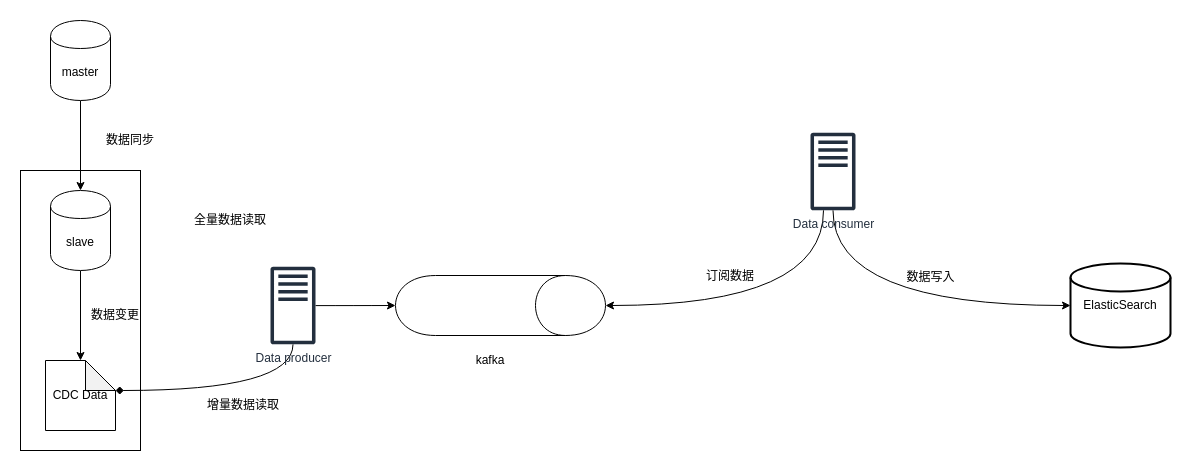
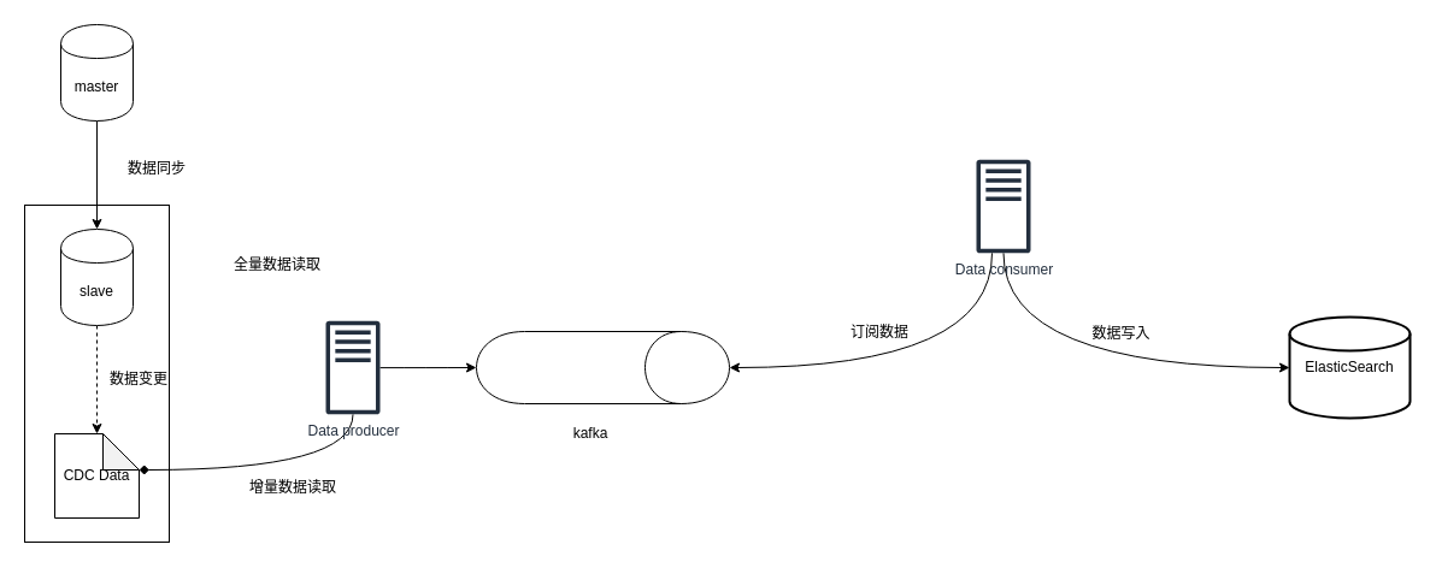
  <mxCell id="0" />
  <mxCell id="1" parent="0" />
  <mxCell id="2" value="" style="rounded=0;whiteSpace=wrap;html=1;" vertex="1" parent="1"><mxGeometry x="20" y="170" width="120" height="280" as="geometry" /></mxCell>
  <mxCell id="3" style="edgeStyle=orthogonalEdgeStyle;rounded=0;orthogonalLoop=1;jettySize=auto;html=1;entryX=0.5;entryY=0;entryDx=0;entryDy=0;" edge="1" parent="1" source="4" target="6"><mxGeometry relative="1" as="geometry" /></mxCell>
  <mxCell id="4" value="master" style="shape=cylinder;whiteSpace=wrap;html=1;boundedLbl=1;backgroundOutline=1;" vertex="1" parent="1"><mxGeometry x="50" y="20" width="60" height="80" as="geometry" /></mxCell>
- <mxCell id="5" style="edgeStyle=orthogonalEdgeStyle;rounded=0;orthogonalLoop=1;jettySize=auto;html=1;" edge="1" parent="1" source="6" target="8"><mxGeometry relative="1" as="geometry" /></mxCell>
+ <mxCell id="5" style="edgeStyle=orthogonalEdgeStyle;rounded=0;orthogonalLoop=1;jettySize=auto;html=1;dashed=1;" edge="1" parent="1" source="6" target="8"><mxGeometry relative="1" as="geometry" /></mxCell>
  <mxCell id="6" value="slave" style="shape=cylinder;whiteSpace=wrap;html=1;boundedLbl=1;backgroundOutline=1;" vertex="1" parent="1"><mxGeometry x="50" y="190" width="60" height="80" as="geometry" /></mxCell>
  <mxCell id="7" value="数据同步" style="text;html=1;strokeColor=none;fillColor=none;align=center;verticalAlign=middle;whiteSpace=wrap;rounded=0;" vertex="1" parent="1"><mxGeometry x="100" y="130" width="60" height="20" as="geometry" /></mxCell>
  <mxCell id="8" value="CDC Data" style="shape=note;whiteSpace=wrap;html=1;backgroundOutline=1;darkOpacity=0.05;" vertex="1" parent="1"><mxGeometry x="45" y="360" width="70" height="70" as="geometry" /></mxCell>
  <mxCell id="9" value="数据变更" style="text;html=1;strokeColor=none;fillColor=none;align=center;verticalAlign=middle;whiteSpace=wrap;rounded=0;" vertex="1" parent="1"><mxGeometry x="90" y="305" width="50" height="20" as="geometry" /></mxCell>
  <mxCell id="10" style="edgeStyle=orthogonalEdgeStyle;curved=1;rounded=0;orthogonalLoop=1;jettySize=auto;html=1;entryX=0;entryY=0;entryDx=70;entryDy=30;entryPerimeter=0;endArrow=diamond;" edge="1" parent="1" source="12" target="8"><mxGeometry relative="1" as="geometry"><Array as="points"><mxPoint x="293" y="390" /></Array></mxGeometry></mxCell>
  <mxCell id="11" style="edgeStyle=orthogonalEdgeStyle;curved=1;rounded=0;orthogonalLoop=1;jettySize=auto;html=1;entryX=0.5;entryY=1;entryDx=0;entryDy=0;" edge="1" parent="1" source="12" target="15"><mxGeometry relative="1" as="geometry" /></mxCell>
  <mxCell id="12" value="Data producer" style="outlineConnect=0;fontColor=#232F3E;gradientColor=none;fillColor=#232F3E;strokeColor=none;dashed=0;verticalLabelPosition=bottom;verticalAlign=top;align=center;html=1;fontSize=12;fontStyle=0;aspect=fixed;pointerEvents=1;shape=mxgraph.aws4.traditional_server;" vertex="1" parent="1"><mxGeometry x="270" y="266" width="45" height="78" as="geometry" /></mxCell>
  <mxCell id="13" value="全量数据读取" style="text;html=1;strokeColor=none;fillColor=none;align=center;verticalAlign=middle;whiteSpace=wrap;rounded=0;" vertex="1" parent="1"><mxGeometry x="180" y="210" width="100" height="20" as="geometry" /></mxCell>
  <mxCell id="14" value="增量数据读取" style="text;html=1;strokeColor=none;fillColor=none;align=center;verticalAlign=middle;whiteSpace=wrap;rounded=0;" vertex="1" parent="1"><mxGeometry x="192.5" y="395" width="100" height="20" as="geometry" /></mxCell>
  <mxCell id="15" value="" style="shape=cylinder;whiteSpace=wrap;html=1;boundedLbl=1;backgroundOutline=1;rotation=90;" vertex="1" parent="1"><mxGeometry x="470" y="200" width="60" height="210" as="geometry" /></mxCell>
  <mxCell id="16" value="kafka" style="text;html=1;strokeColor=none;fillColor=none;align=center;verticalAlign=middle;whiteSpace=wrap;rounded=0;" vertex="1" parent="1"><mxGeometry x="470" y="350" width="40" height="20" as="geometry" /></mxCell>
  <mxCell id="17" style="edgeStyle=orthogonalEdgeStyle;curved=1;rounded=0;orthogonalLoop=1;jettySize=auto;html=1;entryX=0.5;entryY=0;entryDx=0;entryDy=0;" edge="1" parent="1" source="20" target="15"><mxGeometry relative="1" as="geometry"><Array as="points"><mxPoint x="823" y="305" /></Array></mxGeometry></mxCell>
  <mxCell id="18" style="edgeStyle=orthogonalEdgeStyle;curved=1;rounded=0;orthogonalLoop=1;jettySize=auto;html=1;entryX=0;entryY=0.5;entryDx=0;entryDy=0;entryPerimeter=0;fontColor=#E6E6E6;" edge="1" parent="1" source="20" target="22"><mxGeometry relative="1" as="geometry"><Array as="points"><mxPoint x="833" y="305" /></Array></mxGeometry></mxCell>
  <mxCell id="19" value="&lt;font color=&quot;#000000&quot;&gt;数据写入&lt;/font&gt;" style="text;html=1;resizable=0;points=[];align=center;verticalAlign=middle;labelBackgroundColor=#ffffff;fontColor=#E6E6E6;" vertex="1" connectable="0" parent="18"><mxGeometry x="0.103" y="17" relative="1" as="geometry"><mxPoint x="9.5" y="-12" as="offset" /></mxGeometry></mxCell>
  <mxCell id="20" value="Data consumer" style="outlineConnect=0;fontColor=#232F3E;gradientColor=none;fillColor=#232F3E;strokeColor=none;dashed=0;verticalLabelPosition=bottom;verticalAlign=top;align=center;html=1;fontSize=12;fontStyle=0;aspect=fixed;pointerEvents=1;shape=mxgraph.aws4.traditional_server;" vertex="1" parent="1"><mxGeometry x="810" y="132" width="45" height="78" as="geometry" /></mxCell>
  <mxCell id="21" value="订阅数据" style="text;html=1;strokeColor=none;fillColor=none;align=center;verticalAlign=middle;whiteSpace=wrap;rounded=0;" vertex="1" parent="1"><mxGeometry x="700" y="266" width="60" height="20" as="geometry" /></mxCell>
  <mxCell id="22" value="&lt;font color=&quot;#000000&quot;&gt;ElasticSearch&lt;/font&gt;" style="strokeWidth=2;html=1;shape=mxgraph.flowchart.database;whiteSpace=wrap;fontColor=#E6E6E6;" vertex="1" parent="1"><mxGeometry x="1070" y="263" width="100" height="84" as="geometry" /></mxCell>
